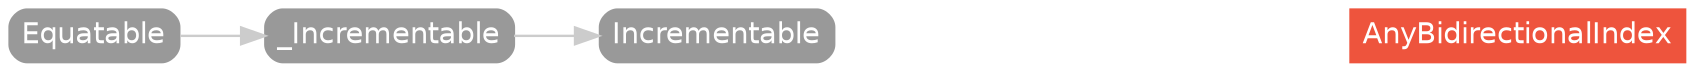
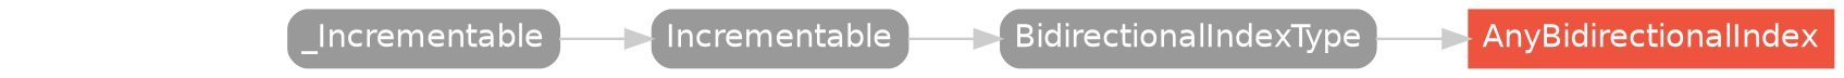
  strict digraph {
    rankdir=LR
    node [color="#999999" fillcolor="#999999" fontcolor=white fontname=Helvetica fontsize=12 margin="0.07,0.05" shape=box style="filled,rounded"]
    edge [color="#cccccc"]
    AnyBidirectionalIndex [color="#ee543d" fillcolor="#ee543d" height=0.3 style=filled]
-   Equatable [height=0.3]
+   BidirectionalIndexType [height=0.3]
    _Incrementable [height=0.3]
    n5 [height=0.3 label=Incrementable]
    subgraph sub_1 {
      rank=max
      AnyBidirectionalIndex
    }
-   Equatable -> _Incrementable
+   BidirectionalIndexType -> AnyBidirectionalIndex
    _Incrementable -> n5
+   n5 -> BidirectionalIndexType
  }
